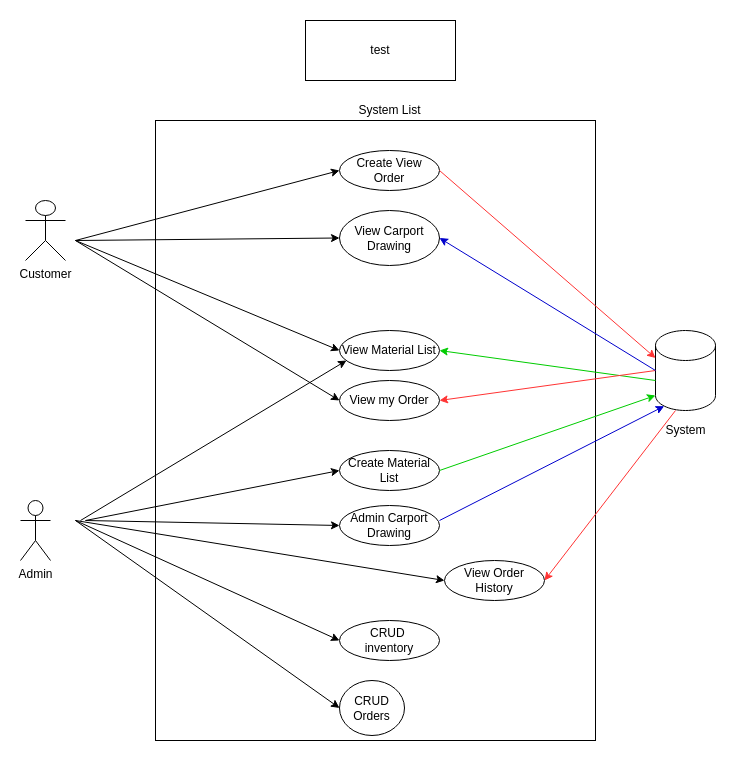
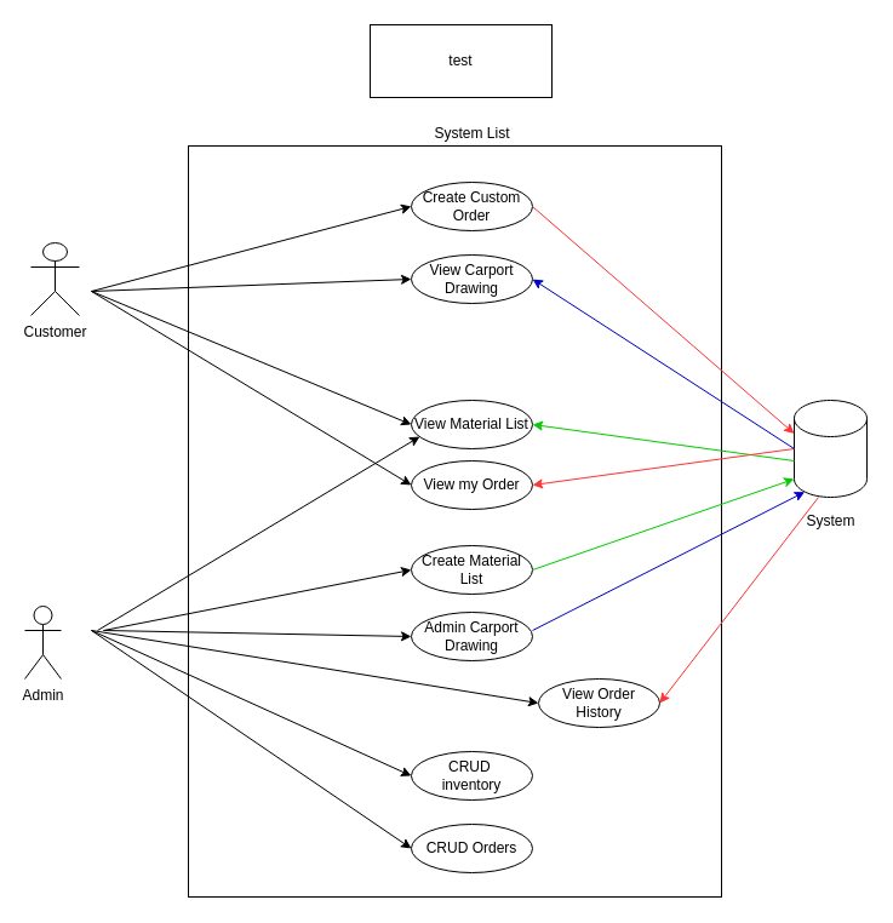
  <mxCell id="0" />
  <mxCell id="1" parent="0" />
  <mxCell id="2" value="Customer" style="shape=umlActor;verticalLabelPosition=bottom;verticalAlign=top;html=1;outlineConnect=0;" parent="1" vertex="1"><mxGeometry x="25" y="200" width="40" height="60" as="geometry" /></mxCell>
  <mxCell id="3" value="Admin" style="shape=umlActor;verticalLabelPosition=bottom;verticalAlign=top;html=1;outlineConnect=0;" parent="1" vertex="1"><mxGeometry x="20" y="500" width="30" height="60" as="geometry" /></mxCell>
  <mxCell id="4" value="&lt;br&gt;&lt;br&gt;&lt;br&gt;&lt;br&gt;&lt;br&gt;&lt;br&gt;&lt;br&gt;&lt;br&gt;" style="rounded=0;whiteSpace=wrap;html=1;fillColor=none;" parent="1" vertex="1"><mxGeometry x="155" y="120" width="440" height="620" as="geometry" /></mxCell>
  <mxCell id="5" value="System List" style="text;html=1;align=center;verticalAlign=middle;resizable=0;points=[];autosize=1;strokeColor=none;" parent="1" vertex="1"><mxGeometry x="334" y="100" width="110" height="20" as="geometry" /></mxCell>
- <mxCell id="6" value="Create View Order" style="ellipse;whiteSpace=wrap;html=1;fillColor=none;" parent="1" vertex="1"><mxGeometry x="339" y="150" width="100" height="40" as="geometry" /></mxCell>
+ <mxCell id="6" value="Create Custom Order" style="ellipse;whiteSpace=wrap;html=1;fillColor=none;" parent="1" vertex="1"><mxGeometry x="339" y="150" width="100" height="40" as="geometry" /></mxCell>
  <mxCell id="7" value="View my Order" style="ellipse;whiteSpace=wrap;html=1;fillColor=none;" parent="1" vertex="1"><mxGeometry x="339" y="380" width="100" height="40" as="geometry" /></mxCell>
- <mxCell id="8" value="CRUD Orders" style="ellipse;whiteSpace=wrap;html=1;fillColor=none;" parent="1" vertex="1"><mxGeometry x="339" y="680" width="65" height="55" as="geometry" /></mxCell>
+ <mxCell id="8" value="CRUD Orders" style="ellipse;whiteSpace=wrap;html=1;fillColor=none;" parent="1" vertex="1"><mxGeometry x="339" y="680" width="100" height="40" as="geometry" /></mxCell>
  <mxCell id="9" value="View Order History" style="ellipse;whiteSpace=wrap;html=1;fillColor=none;" parent="1" vertex="1"><mxGeometry x="444" y="560" width="100" height="40" as="geometry" /></mxCell>
  <mxCell id="10" value="&lt;span&gt;CRUD&amp;nbsp;&lt;/span&gt;&lt;br&gt;&lt;span&gt;inventory&lt;/span&gt;" style="ellipse;whiteSpace=wrap;html=1;fillColor=none;" parent="1" vertex="1"><mxGeometry x="339" y="620" width="100" height="40" as="geometry" /></mxCell>
  <mxCell id="11" value="" style="endArrow=classic;html=1;entryX=0;entryY=0.5;entryDx=0;entryDy=0;" parent="1" target="10" edge="1"><mxGeometry width="50" height="50" relative="1" as="geometry"><mxPoint x="75" y="520" as="sourcePoint" /><mxPoint x="125" y="470" as="targetPoint" /></mxGeometry></mxCell>
  <mxCell id="12" value="" style="endArrow=classic;html=1;entryX=0;entryY=0.5;entryDx=0;entryDy=0;" parent="1" target="6" edge="1"><mxGeometry width="50" height="50" relative="1" as="geometry"><mxPoint x="75" y="240" as="sourcePoint" /><mxPoint x="125" y="190" as="targetPoint" /></mxGeometry></mxCell>
  <mxCell id="13" value="" style="endArrow=classic;html=1;entryX=0;entryY=0.5;entryDx=0;entryDy=0;" parent="1" target="9" edge="1"><mxGeometry width="50" height="50" relative="1" as="geometry"><mxPoint x="75" y="520" as="sourcePoint" /><mxPoint x="345" y="440" as="targetPoint" /></mxGeometry></mxCell>
- <mxCell id="14" value="View Carport Drawing" style="ellipse;whiteSpace=wrap;html=1;fillColor=none;" parent="1" vertex="1"><mxGeometry x="339" y="210" width="100" height="55" as="geometry" /></mxCell>
+ <mxCell id="14" value="View Carport Drawing" style="ellipse;whiteSpace=wrap;html=1;fillColor=none;" parent="1" vertex="1"><mxGeometry x="339" y="210" width="100" height="40" as="geometry" /></mxCell>
  <mxCell id="15" value="" style="endArrow=classic;html=1;entryX=0;entryY=0.5;entryDx=0;entryDy=0;" parent="1" target="14" edge="1"><mxGeometry width="50" height="50" relative="1" as="geometry"><mxPoint x="75" y="240" as="sourcePoint" /><mxPoint x="345" y="370" as="targetPoint" /></mxGeometry></mxCell>
  <mxCell id="16" value="" style="endArrow=classic;html=1;entryX=0;entryY=0.5;entryDx=0;entryDy=0;" parent="1" target="7" edge="1"><mxGeometry width="50" height="50" relative="1" as="geometry"><mxPoint x="75" y="240" as="sourcePoint" /><mxPoint x="345" y="370" as="targetPoint" /></mxGeometry></mxCell>
  <mxCell id="17" value="" style="endArrow=classic;html=1;entryX=0;entryY=0.5;entryDx=0;entryDy=0;" parent="1" target="8" edge="1"><mxGeometry width="50" height="50" relative="1" as="geometry"><mxPoint x="75" y="520" as="sourcePoint" /><mxPoint x="345" y="370" as="targetPoint" /></mxGeometry></mxCell>
  <mxCell id="18" value="View Material List" style="ellipse;whiteSpace=wrap;html=1;fillColor=none;" parent="1" vertex="1"><mxGeometry x="339" y="330" width="100" height="40" as="geometry" /></mxCell>
  <mxCell id="19" value="" style="endArrow=classic;html=1;entryX=0;entryY=0.5;entryDx=0;entryDy=0;" parent="1" target="18" edge="1"><mxGeometry width="50" height="50" relative="1" as="geometry"><mxPoint x="75" y="240" as="sourcePoint" /><mxPoint x="345" y="370" as="targetPoint" /></mxGeometry></mxCell>
  <mxCell id="20" value="test" style="rounded=0;whiteSpace=wrap;html=1;" parent="1" vertex="1"><mxGeometry x="305" y="20" width="150" height="60" as="geometry" /></mxCell>
  <mxCell id="21" value="" style="shape=cylinder3;whiteSpace=wrap;html=1;boundedLbl=1;backgroundOutline=1;size=15;" vertex="1" parent="1"><mxGeometry x="655" y="330" width="60" height="80" as="geometry" /></mxCell>
  <mxCell id="22" value="System" style="text;html=1;align=center;verticalAlign=middle;resizable=0;points=[];autosize=1;strokeColor=none;" vertex="1" parent="1"><mxGeometry x="655" y="420" width="60" height="20" as="geometry" /></mxCell>
  <mxCell id="23" value="Create Material List" style="ellipse;whiteSpace=wrap;html=1;fillColor=none;" vertex="1" parent="1"><mxGeometry x="339" y="450" width="100" height="40" as="geometry" /></mxCell>
  <mxCell id="24" value="" style="endArrow=classic;html=1;entryX=0;entryY=0.5;entryDx=0;entryDy=0;" edge="1" parent="1" target="23"><mxGeometry width="50" height="50" relative="1" as="geometry"><mxPoint x="85" y="520" as="sourcePoint" /><mxPoint x="339" y="420" as="targetPoint" /></mxGeometry></mxCell>
  <mxCell id="25" value="" style="endArrow=classic;html=1;entryX=0;entryY=1;entryDx=0;entryDy=-15;entryPerimeter=0;strokeColor=#00CC00;exitX=1;exitY=0.5;exitDx=0;exitDy=0;" edge="1" parent="1" source="23" target="21"><mxGeometry width="50" height="50" relative="1" as="geometry"><mxPoint x="439" y="420" as="sourcePoint" /><mxPoint x="489" y="370" as="targetPoint" /></mxGeometry></mxCell>
  <mxCell id="26" value="" style="endArrow=classic;html=1;fillColor=#f8cecc;rounded=1;strokeColor=#00CC00;entryX=1;entryY=0.5;entryDx=0;entryDy=0;" edge="1" parent="1" target="18"><mxGeometry width="50" height="50" relative="1" as="geometry"><mxPoint x="655" y="380" as="sourcePoint" /><mxPoint x="439" y="340" as="targetPoint" /></mxGeometry></mxCell>
  <mxCell id="27" value="" style="endArrow=classic;html=1;entryX=0.07;entryY=0.75;entryDx=0;entryDy=0;entryPerimeter=0;" edge="1" parent="1" target="18"><mxGeometry width="50" height="50" relative="1" as="geometry"><mxPoint x="80" y="520" as="sourcePoint" /><mxPoint x="334" y="470" as="targetPoint" /></mxGeometry></mxCell>
  <mxCell id="28" value="" style="endArrow=classic;html=1;entryX=0;entryY=0;entryDx=0;entryDy=27.5;entryPerimeter=0;strokeColor=#FF3333;" edge="1" parent="1" target="21"><mxGeometry width="50" height="50" relative="1" as="geometry"><mxPoint x="439" y="170" as="sourcePoint" /><mxPoint x="489" y="120" as="targetPoint" /></mxGeometry></mxCell>
  <mxCell id="29" value="" style="endArrow=classic;html=1;entryX=1;entryY=0.5;entryDx=0;entryDy=0;strokeColor=#FF3333;" edge="1" parent="1" target="9"><mxGeometry width="50" height="50" relative="1" as="geometry"><mxPoint x="675" y="410" as="sourcePoint" /><mxPoint x="891" y="597.5" as="targetPoint" /></mxGeometry></mxCell>
  <mxCell id="30" value="" style="endArrow=classic;html=1;entryX=1;entryY=0.5;entryDx=0;entryDy=0;strokeColor=#FF3333;" edge="1" parent="1" target="7"><mxGeometry width="50" height="50" relative="1" as="geometry"><mxPoint x="655" y="370" as="sourcePoint" /><mxPoint x="871" y="557.5" as="targetPoint" /></mxGeometry></mxCell>
  <mxCell id="31" value="Admin Carport Drawing" style="ellipse;whiteSpace=wrap;html=1;fillColor=none;" vertex="1" parent="1"><mxGeometry x="339" y="505" width="100" height="40" as="geometry" /></mxCell>
  <mxCell id="32" value="" style="endArrow=classic;html=1;entryX=0;entryY=0.5;entryDx=0;entryDy=0;" edge="1" parent="1" target="31"><mxGeometry width="50" height="50" relative="1" as="geometry"><mxPoint x="85" y="520" as="sourcePoint" /><mxPoint x="349" y="480" as="targetPoint" /></mxGeometry></mxCell>
  <mxCell id="33" value="" style="endArrow=classic;html=1;entryX=0.145;entryY=1;entryDx=0;entryDy=-4.35;entryPerimeter=0;strokeColor=#0000CC;" edge="1" parent="1" target="21"><mxGeometry width="50" height="50" relative="1" as="geometry"><mxPoint x="439" y="520" as="sourcePoint" /><mxPoint x="489" y="470" as="targetPoint" /></mxGeometry></mxCell>
  <mxCell id="34" value="" style="endArrow=classic;html=1;entryX=1;entryY=0.5;entryDx=0;entryDy=0;strokeColor=#0000CC;exitX=0;exitY=0.5;exitDx=0;exitDy=0;exitPerimeter=0;" edge="1" parent="1" source="21" target="14"><mxGeometry width="50" height="50" relative="1" as="geometry"><mxPoint x="449" y="530" as="sourcePoint" /><mxPoint x="673.7" y="415.65" as="targetPoint" /></mxGeometry></mxCell>
